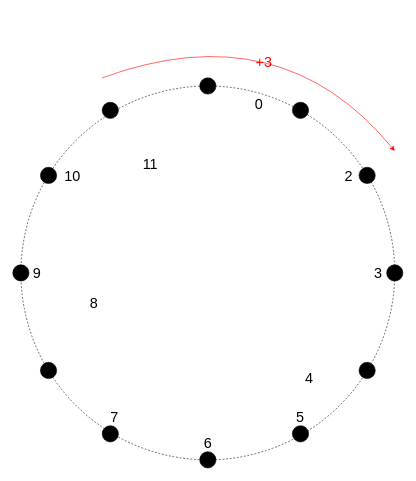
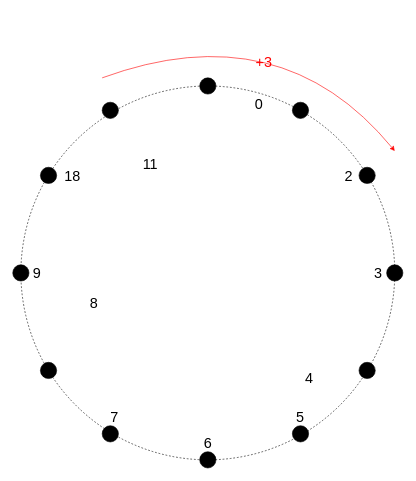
  <mxCell id="0" />
  <mxCell id="1" parent="0" />
  <mxCell id="2" value="" style="ellipse;whiteSpace=wrap;html=1;aspect=fixed;dashed=1;fontSize=24;" parent="1" vertex="1"><mxGeometry x="34.356" y="142.712" width="623.724" height="623.724" as="geometry" /></mxCell>
  <mxCell id="3" value="" style="ellipse;whiteSpace=wrap;html=1;aspect=fixed;fillColor=#000000;fontSize=24;" parent="1" vertex="1"><mxGeometry x="332.66" y="129.153" width="27.118" height="27.118" as="geometry" /></mxCell>
  <mxCell id="4" value="" style="ellipse;whiteSpace=wrap;html=1;aspect=fixed;fillColor=#000000;fontSize=24;" parent="1" vertex="1"><mxGeometry x="332.66" y="752.881" width="27.118" height="27.118" as="geometry" /></mxCell>
  <mxCell id="5" value="" style="ellipse;whiteSpace=wrap;html=1;aspect=fixed;fillColor=#000000;fontSize=24;" parent="1" vertex="1"><mxGeometry x="644.524" y="441.017" width="27.118" height="27.118" as="geometry" /></mxCell>
  <mxCell id="6" value="" style="ellipse;whiteSpace=wrap;html=1;aspect=fixed;fillColor=#000000;fontSize=24;" parent="1" vertex="1"><mxGeometry x="20.796" y="441.017" width="27.118" height="27.118" as="geometry" /></mxCell>
  <mxCell id="7" value="" style="ellipse;whiteSpace=wrap;html=1;aspect=fixed;fillColor=#000000;fontSize=24;" parent="1" vertex="1"><mxGeometry x="487.236" y="169.831" width="27.118" height="27.118" as="geometry" /></mxCell>
  <mxCell id="8" value="" style="ellipse;whiteSpace=wrap;html=1;aspect=fixed;fillColor=#000000;fontSize=24;" parent="1" vertex="1"><mxGeometry x="598.423" y="278.305" width="27.118" height="27.118" as="geometry" /></mxCell>
  <mxCell id="9" value="" style="ellipse;whiteSpace=wrap;html=1;aspect=fixed;fillColor=#000000;fontSize=24;" parent="1" vertex="1"><mxGeometry x="169.949" y="169.831" width="27.118" height="27.118" as="geometry" /></mxCell>
  <mxCell id="10" value="" style="ellipse;whiteSpace=wrap;html=1;aspect=fixed;fillColor=#000000;fontSize=24;" parent="1" vertex="1"><mxGeometry x="66.898" y="278.305" width="27.118" height="27.118" as="geometry" /></mxCell>
  <mxCell id="11" value="" style="ellipse;whiteSpace=wrap;html=1;aspect=fixed;fillColor=#000000;fontSize=24;" parent="1" vertex="1"><mxGeometry x="169.949" y="709.492" width="27.118" height="27.118" as="geometry" /></mxCell>
  <mxCell id="12" value="" style="ellipse;whiteSpace=wrap;html=1;aspect=fixed;fillColor=#000000;fontSize=24;" parent="1" vertex="1"><mxGeometry x="66.898" y="603.729" width="27.118" height="27.118" as="geometry" /></mxCell>
  <mxCell id="13" value="" style="ellipse;whiteSpace=wrap;html=1;aspect=fixed;fillColor=#000000;fontSize=24;" parent="1" vertex="1"><mxGeometry x="598.423" y="603.729" width="27.118" height="27.118" as="geometry" /></mxCell>
  <mxCell id="14" value="" style="ellipse;whiteSpace=wrap;html=1;aspect=fixed;fillColor=#000000;fontSize=24;" parent="1" vertex="1"><mxGeometry x="487.236" y="709.492" width="27.118" height="27.118" as="geometry" /></mxCell>
  <mxCell id="15" value="0" style="text;html=1;strokeColor=none;fillColor=none;align=center;verticalAlign=middle;whiteSpace=wrap;rounded=0;fontSize=24;" parent="1" vertex="1"><mxGeometry x="390.542" y="160.004" width="81.356" height="27.119" as="geometry" /></mxCell>
  <mxCell id="16" value="2" style="text;html=1;strokeColor=none;fillColor=none;align=center;verticalAlign=middle;whiteSpace=wrap;rounded=0;fontSize=24;" parent="1" vertex="1"><mxGeometry x="541.474" y="279.996" width="81.356" height="27.119" as="geometry" /></mxCell>
  <mxCell id="17" value="3" style="text;html=1;strokeColor=none;fillColor=none;align=center;verticalAlign=middle;whiteSpace=wrap;rounded=0;fontSize=24;" parent="1" vertex="1"><mxGeometry x="590.284" y="441.017" width="81.356" height="27.119" as="geometry" /></mxCell>
  <mxCell id="18" value="4" style="text;html=1;strokeColor=none;fillColor=none;align=center;verticalAlign=middle;whiteSpace=wrap;rounded=0;fontSize=24;" parent="1" vertex="1"><mxGeometry x="475.004" y="616.61" width="81.356" height="27.119" as="geometry" /></mxCell>
  <mxCell id="19" value="5" style="text;html=1;strokeColor=none;fillColor=none;align=center;verticalAlign=middle;whiteSpace=wrap;rounded=0;fontSize=24;" parent="1" vertex="1"><mxGeometry x="460.118" y="682.373" width="81.356" height="27.119" as="geometry" /></mxCell>
  <mxCell id="20" value="6" style="text;html=1;strokeColor=none;fillColor=none;align=center;verticalAlign=middle;whiteSpace=wrap;rounded=0;fontSize=24;" parent="1" vertex="1"><mxGeometry x="305.542" y="725.763" width="81.356" height="27.119" as="geometry" /></mxCell>
  <mxCell id="21" value="7" style="text;html=1;strokeColor=none;fillColor=none;align=center;verticalAlign=middle;whiteSpace=wrap;rounded=0;fontSize=24;" parent="1" vertex="1"><mxGeometry x="150" y="682.373" width="81.356" height="27.119" as="geometry" /></mxCell>
  <mxCell id="22" value="8" style="text;html=1;strokeColor=none;fillColor=none;align=center;verticalAlign=middle;whiteSpace=wrap;rounded=0;fontSize=24;" parent="1" vertex="1"><mxGeometry x="116.47" y="491.61" width="81.356" height="27.119" as="geometry" /></mxCell>
  <mxCell id="23" value="9" style="text;html=1;strokeColor=none;fillColor=none;align=center;verticalAlign=middle;whiteSpace=wrap;rounded=0;fontSize=24;" parent="1" vertex="1"><mxGeometry x="20.8" y="441.017" width="81.356" height="27.119" as="geometry" /></mxCell>
- <mxCell id="24" value="10" style="text;html=1;strokeColor=none;fillColor=none;align=center;verticalAlign=middle;whiteSpace=wrap;rounded=0;fontSize=24;" parent="1" vertex="1"><mxGeometry x="80" y="279.996" width="81.356" height="27.119" as="geometry" /></mxCell>
+ <mxCell id="24" value="18" style="text;html=1;strokeColor=none;fillColor=none;align=center;verticalAlign=middle;whiteSpace=wrap;rounded=0;fontSize=24;" parent="1" vertex="1"><mxGeometry x="80" y="279.996" width="81.356" height="27.119" as="geometry" /></mxCell>
  <mxCell id="25" value="11" style="text;html=1;strokeColor=none;fillColor=none;align=center;verticalAlign=middle;whiteSpace=wrap;rounded=0;fontSize=24;" parent="1" vertex="1"><mxGeometry x="209.95" y="260.002" width="81.356" height="27.119" as="geometry" /></mxCell>
  <mxCell id="26" value="+3" style="text;html=1;strokeColor=none;fillColor=none;align=center;verticalAlign=middle;whiteSpace=wrap;rounded=0;fontSize=24;fontColor=#FF0000;" parent="1" vertex="1"><mxGeometry x="408.12" y="95" width="64.12" height="18.47" as="geometry" /></mxCell>
  <mxCell id="27" value="" style="curved=1;endArrow=classic;html=1;strokeColor=#FF0000;" parent="1" edge="1"><mxGeometry x="213" width="50" height="50" as="geometry"><mxPoint x="169.949" y="129.153" as="sourcePoint" /><mxPoint x="658.084" y="251.186" as="targetPoint" /><Array as="points"><mxPoint x="468" y="20" /></Array></mxGeometry></mxCell>
